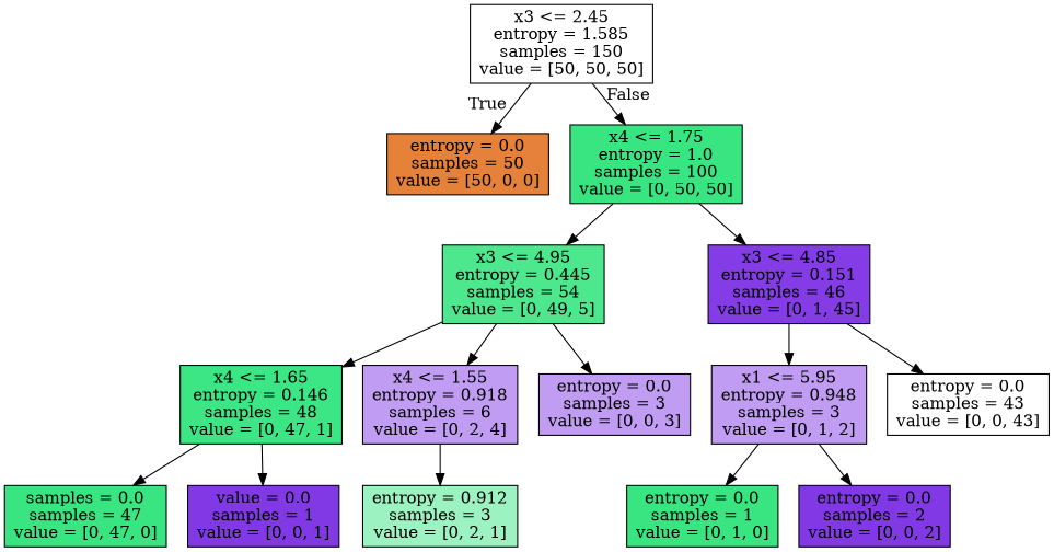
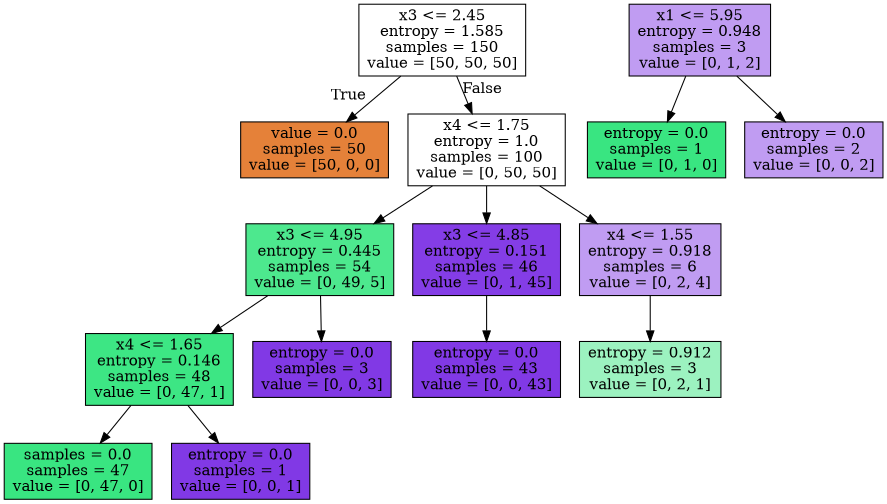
  digraph {
    node [color=black fillcolor="#8139e5" shape=box style=filled]
    n1 [fillcolor="#ffffff" label="x3 <= 2.45\nentropy = 1.585\nsamples = 150\nvalue = [50, 50, 50]"]
-   n2 [fillcolor="#e58139" label="entropy = 0.0\nsamples = 50\nvalue = [50, 0, 0]"]
-   n3 [fillcolor="#39e581" label="x4 <= 1.75\nentropy = 1.0\nsamples = 100\nvalue = [0, 50, 50]"]
+   n2 [fillcolor="#e58139" label="value = 0.0\nsamples = 50\nvalue = [50, 0, 0]"]
+   n3 [fillcolor="#ffffff" label="x4 <= 1.75\nentropy = 1.0\nsamples = 100\nvalue = [0, 50, 50]"]
    n4 [fillcolor="#4de88e" label="x3 <= 4.95\nentropy = 0.445\nsamples = 54\nvalue = [0, 49, 5]"]
    n5 [fillcolor="#843de6" label="x3 <= 4.85\nentropy = 0.151\nsamples = 46\nvalue = [0, 1, 45]"]
    n6 [fillcolor="#3de684" label="x4 <= 1.65\nentropy = 0.146\nsamples = 48\nvalue = [0, 47, 1]"]
    n7 [fillcolor="#c09cf2" label="x4 <= 1.55\nentropy = 0.918\nsamples = 6\nvalue = [0, 2, 4]"]
-   n8 [fillcolor="#c09cf2" label="entropy = 0.0\nsamples = 3\nvalue = [0, 0, 3]"]
+   n8 [label="entropy = 0.0\nsamples = 3\nvalue = [0, 0, 3]"]
    n9 [fillcolor="#c09cf2" label="x1 <= 5.95\nentropy = 0.948\nsamples = 3\nvalue = [0, 1, 2]"]
-   n10 [fillcolor="#ffffff" label="entropy = 0.0\nsamples = 43\nvalue = [0, 0, 43]"]
+   n10 [label="entropy = 0.0\nsamples = 43\nvalue = [0, 0, 43]"]
    n11 [fillcolor="#39e581" label="samples = 0.0\nsamples = 47\nvalue = [0, 47, 0]"]
-   n12 [label="value = 0.0\nsamples = 1\nvalue = [0, 0, 1]"]
+   n12 [label="entropy = 0.0\nsamples = 1\nvalue = [0, 0, 1]"]
    n13 [fillcolor="#9cf2c0" label="entropy = 0.912\nsamples = 3\nvalue = [0, 2, 1]"]
    n14 [fillcolor="#39e581" label="entropy = 0.0\nsamples = 1\nvalue = [0, 1, 0]"]
-   n15 [label="entropy = 0.0\nsamples = 2\nvalue = [0, 0, 2]"]
+   n15 [fillcolor="#c09cf2" label="entropy = 0.0\nsamples = 2\nvalue = [0, 0, 2]"]
    n1 -> n2 [headlabel=True labelangle=45 labeldistance=2.5]
    n1 -> n3 [headlabel=False labelangle=-45 labeldistance=2.5]
    n3 -> n4
    n3 -> n5
    n4 -> n6
-   n4 -> n7
+   n3 -> n7
    n4 -> n8
-   n5 -> n9
    n5 -> n10
    n6 -> n11
    n6 -> n12
    n7 -> n13
    n9 -> n14
    n9 -> n15
  }
